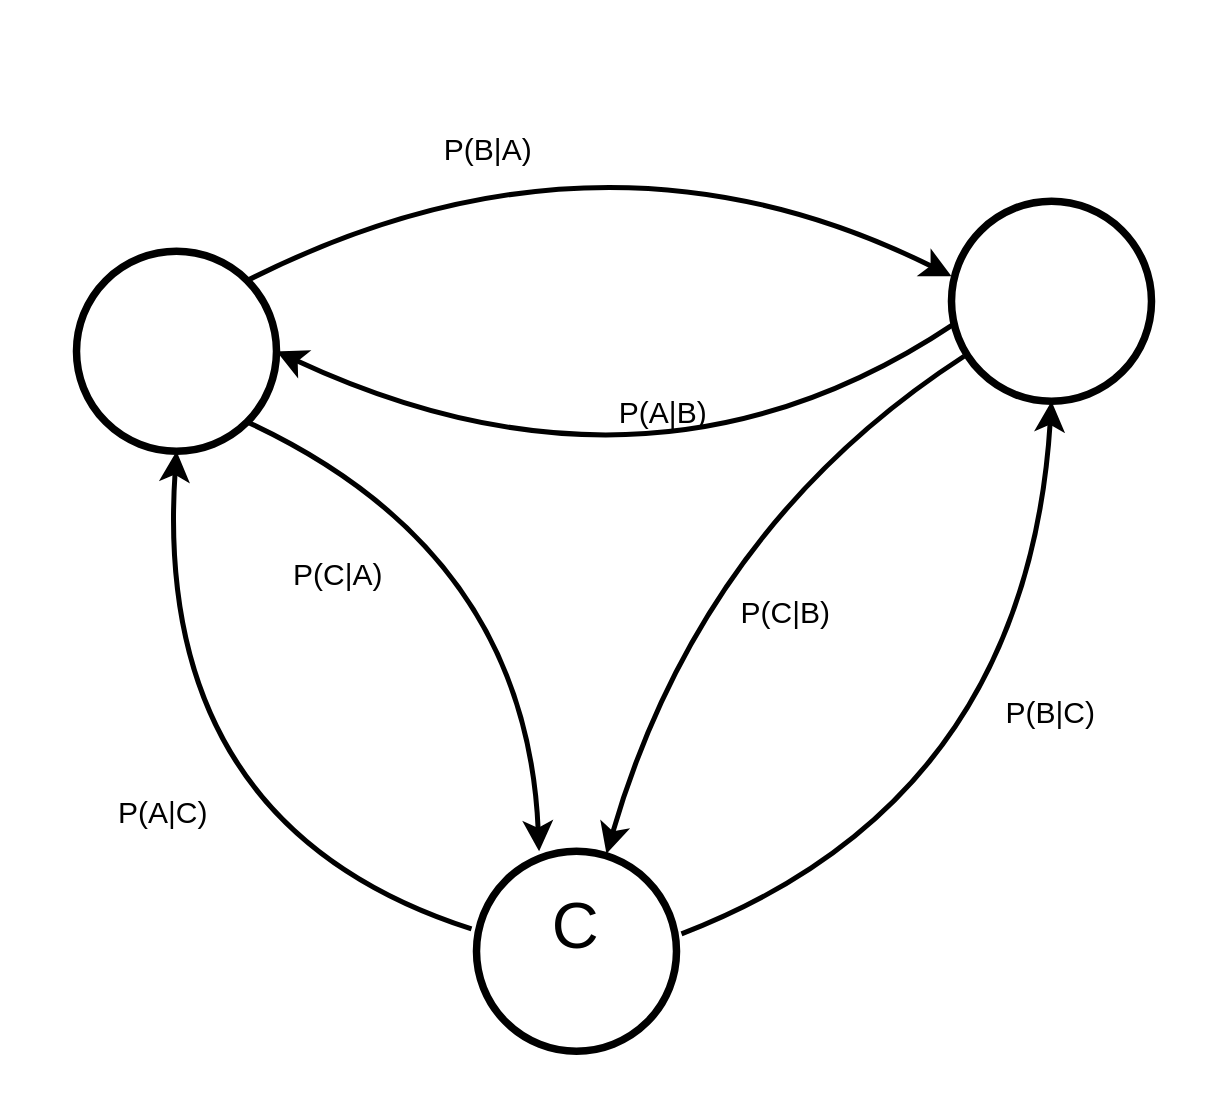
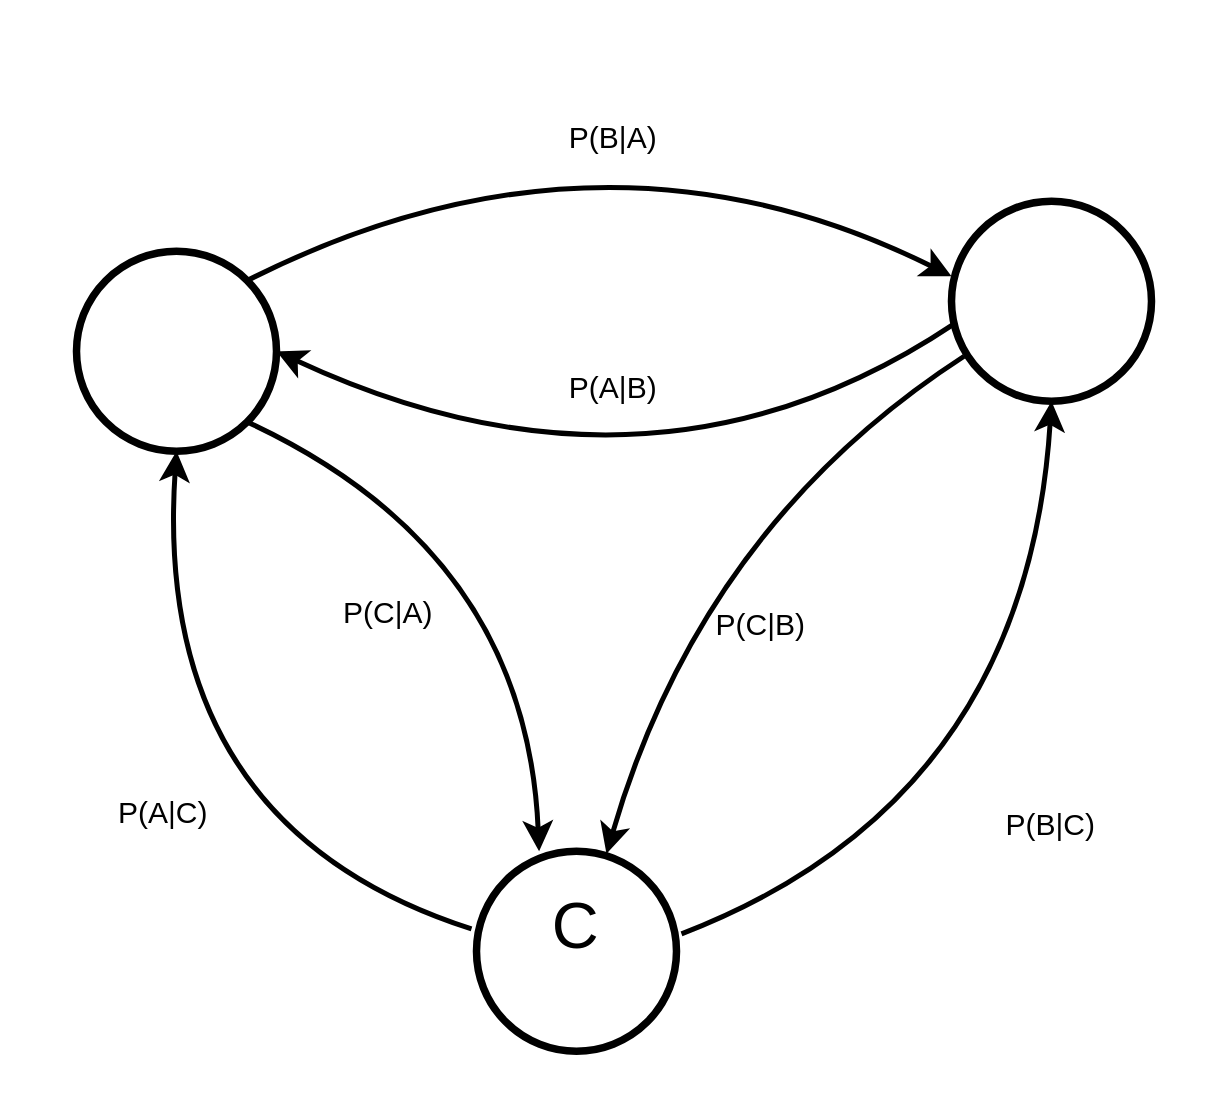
  <mxCell id="0" />
  <mxCell id="1" parent="0" />
  <mxCell id="2" value="" style="ellipse;whiteSpace=wrap;html=1;aspect=fixed;strokeWidth=3;" vertex="1" parent="1"><mxGeometry x="30" y="100" width="80" height="80" as="geometry" /></mxCell>
  <mxCell id="3" value="" style="ellipse;whiteSpace=wrap;html=1;aspect=fixed;strokeWidth=3;" vertex="1" parent="1"><mxGeometry x="190" y="340" width="80" height="80" as="geometry" /></mxCell>
  <mxCell id="4" value="" style="ellipse;whiteSpace=wrap;html=1;aspect=fixed;strokeWidth=3;" vertex="1" parent="1"><mxGeometry x="380" y="80" width="80" height="80" as="geometry" /></mxCell>
  <mxCell id="5" value="" style="curved=1;endArrow=classic;html=1;rounded=0;entryX=0.5;entryY=1;entryDx=0;entryDy=0;exitX=1.025;exitY=0.413;exitDx=0;exitDy=0;exitPerimeter=0;strokeWidth=2;" edge="1" parent="1" source="3" target="4"><mxGeometry width="50" height="50" relative="1" as="geometry"><mxPoint x="280" y="310" as="sourcePoint" /><mxPoint x="330" y="260" as="targetPoint" /><Array as="points"><mxPoint x="410" y="320" /></Array></mxGeometry></mxCell>
  <mxCell id="6" value="" style="curved=1;endArrow=classic;html=1;rounded=0;exitX=0.063;exitY=0.775;exitDx=0;exitDy=0;exitPerimeter=0;entryX=0.65;entryY=0.013;entryDx=0;entryDy=0;entryPerimeter=0;strokeWidth=2;" edge="1" parent="1" source="4" target="3"><mxGeometry width="50" height="50" relative="1" as="geometry"><mxPoint x="280" y="310" as="sourcePoint" /><mxPoint x="330" y="260" as="targetPoint" /><Array as="points"><mxPoint x="280" y="210" /></Array></mxGeometry></mxCell>
  <mxCell id="7" value="" style="curved=1;endArrow=classic;html=1;rounded=0;entryX=0;entryY=0.375;entryDx=0;entryDy=0;entryPerimeter=0;exitX=1;exitY=0;exitDx=0;exitDy=0;strokeWidth=2;" edge="1" parent="1" source="2" target="4"><mxGeometry width="50" height="50" relative="1" as="geometry"><mxPoint x="280" y="310" as="sourcePoint" /><mxPoint x="330" y="260" as="targetPoint" /><Array as="points"><mxPoint x="240" y="40" /></Array></mxGeometry></mxCell>
  <mxCell id="8" value="" style="curved=1;endArrow=classic;html=1;rounded=0;entryX=1;entryY=0.5;entryDx=0;entryDy=0;exitX=0.013;exitY=0.613;exitDx=0;exitDy=0;exitPerimeter=0;strokeWidth=2;" edge="1" parent="1" source="4" target="2"><mxGeometry width="50" height="50" relative="1" as="geometry"><mxPoint x="280" y="310" as="sourcePoint" /><mxPoint x="330" y="260" as="targetPoint" /><Array as="points"><mxPoint x="260" y="210" /></Array></mxGeometry></mxCell>
  <mxCell id="9" value="" style="curved=1;endArrow=classic;html=1;rounded=0;exitX=1;exitY=1;exitDx=0;exitDy=0;entryX=0.313;entryY=0;entryDx=0;entryDy=0;entryPerimeter=0;strokeWidth=2;" edge="1" parent="1" source="2" target="3"><mxGeometry width="50" height="50" relative="1" as="geometry"><mxPoint x="280" y="310" as="sourcePoint" /><mxPoint x="330" y="260" as="targetPoint" /><Array as="points"><mxPoint x="210" y="220" /></Array></mxGeometry></mxCell>
  <mxCell id="10" value="" style="curved=1;endArrow=classic;html=1;rounded=0;entryX=0.5;entryY=1;entryDx=0;entryDy=0;exitX=-0.025;exitY=0.388;exitDx=0;exitDy=0;exitPerimeter=0;strokeWidth=2;" edge="1" parent="1" source="3" target="2"><mxGeometry width="50" height="50" relative="1" as="geometry"><mxPoint x="280" y="310" as="sourcePoint" /><mxPoint x="330" y="260" as="targetPoint" /><Array as="points"><mxPoint x="60" y="330" /></Array></mxGeometry></mxCell>
  <mxCell id="11" value="C" style="text;html=1;strokeColor=none;fillColor=none;align=center;verticalAlign=middle;whiteSpace=wrap;rounded=0;fontSize=26;" vertex="1" parent="1"><mxGeometry x="200" y="355" width="60" height="30" as="geometry" /></mxCell>
- <mxCell id="12" value="P(B|A)" style="text;html=1;strokeColor=none;fillColor=none;align=center;verticalAlign=middle;whiteSpace=wrap;rounded=0;" vertex="1" parent="1"><mxGeometry x="150" y="25" width="90" height="70" as="geometry" /></mxCell>
- <mxCell id="13" value="P(A|B)" style="text;html=1;strokeColor=none;fillColor=none;align=center;verticalAlign=middle;whiteSpace=wrap;rounded=0;" vertex="1" parent="1"><mxGeometry x="220" y="130" width="90" height="70" as="geometry" /></mxCell>
- <mxCell id="14" value="P(B|C)" style="text;html=1;strokeColor=none;fillColor=none;align=center;verticalAlign=middle;whiteSpace=wrap;rounded=0;" vertex="1" parent="1"><mxGeometry x="375" y="250" width="90" height="70" as="geometry" /></mxCell>
- <mxCell id="15" value="P(C|B)" style="text;html=1;strokeColor=none;fillColor=none;align=center;verticalAlign=middle;whiteSpace=wrap;rounded=0;" vertex="1" parent="1"><mxGeometry x="269" y="210" width="90" height="70" as="geometry" /></mxCell>
+ <mxCell id="12" value="P(B|A)" style="text;html=1;strokeColor=none;fillColor=none;align=center;verticalAlign=middle;whiteSpace=wrap;rounded=0;" vertex="1" parent="1"><mxGeometry x="200" y="20" width="90" height="70" as="geometry" /></mxCell>
+ <mxCell id="13" value="P(A|B)" style="text;html=1;strokeColor=none;fillColor=none;align=center;verticalAlign=middle;whiteSpace=wrap;rounded=0;" vertex="1" parent="1"><mxGeometry x="200" y="120" width="90" height="70" as="geometry" /></mxCell>
+ <mxCell id="14" value="P(B|C)" style="text;html=1;strokeColor=none;fillColor=none;align=center;verticalAlign=middle;whiteSpace=wrap;rounded=0;" vertex="1" parent="1"><mxGeometry x="375" y="295" width="90" height="70" as="geometry" /></mxCell>
+ <mxCell id="15" value="P(C|B)" style="text;html=1;strokeColor=none;fillColor=none;align=center;verticalAlign=middle;whiteSpace=wrap;rounded=0;" vertex="1" parent="1"><mxGeometry x="259" y="215" width="90" height="70" as="geometry" /></mxCell>
  <mxCell id="16" value="P(A|C)" style="text;html=1;strokeColor=none;fillColor=none;align=center;verticalAlign=middle;whiteSpace=wrap;rounded=0;" vertex="1" parent="1"><mxGeometry x="20" y="290" width="90" height="70" as="geometry" /></mxCell>
- <mxCell id="17" value="P(C|A)" style="text;html=1;strokeColor=none;fillColor=none;align=center;verticalAlign=middle;whiteSpace=wrap;rounded=0;" vertex="1" parent="1"><mxGeometry x="90" y="195" width="90" height="70" as="geometry" /></mxCell>
+ <mxCell id="17" value="P(C|A)" style="text;html=1;strokeColor=none;fillColor=none;align=center;verticalAlign=middle;whiteSpace=wrap;rounded=0;" vertex="1" parent="1"><mxGeometry x="110" y="210" width="90" height="70" as="geometry" /></mxCell>
